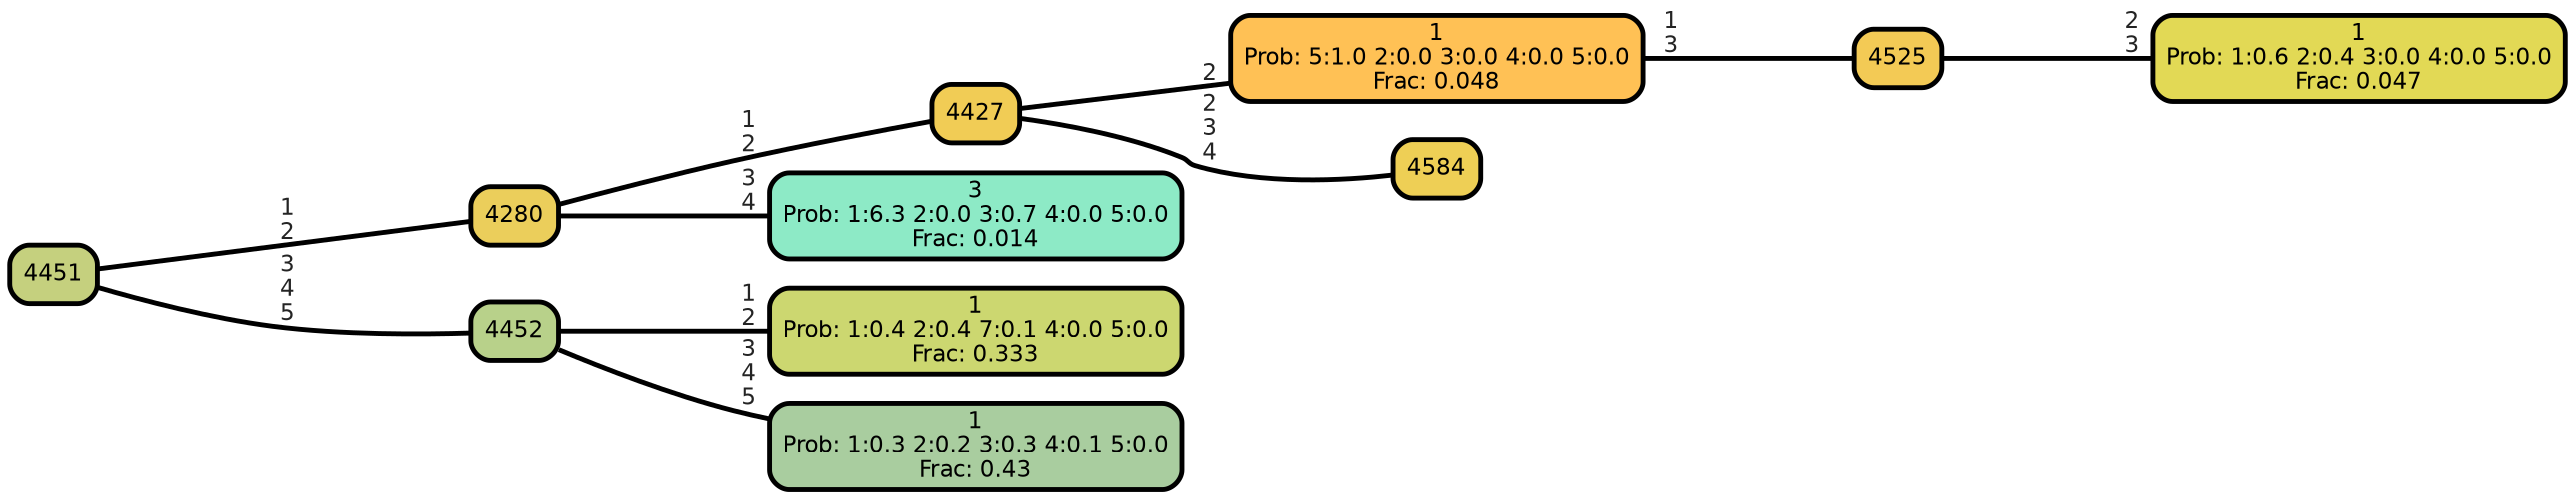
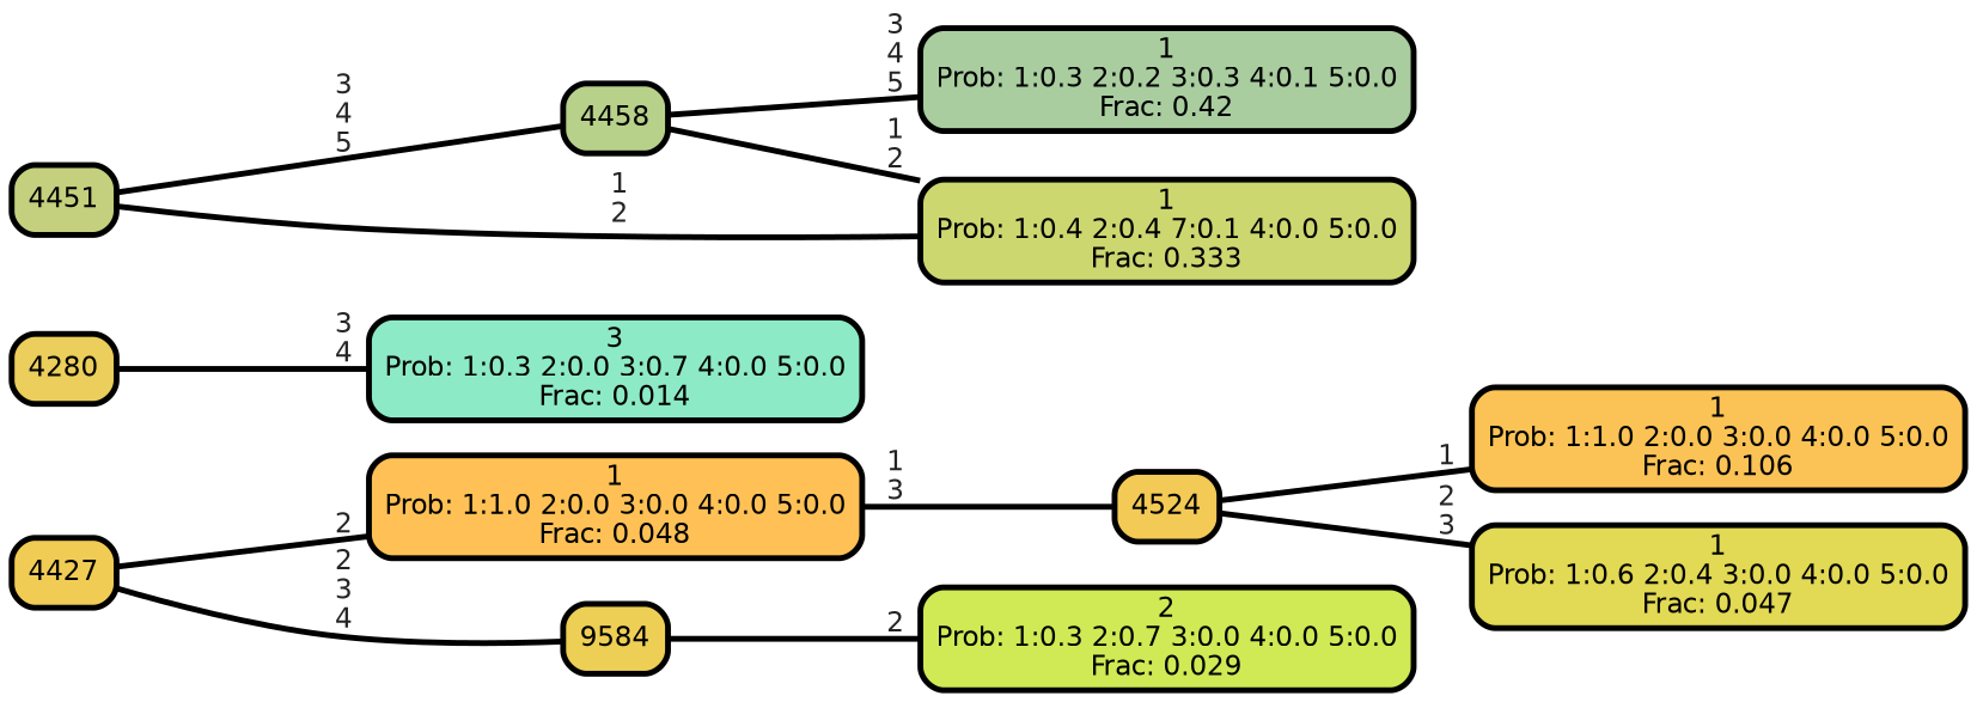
  graph {
    rankdir=LR
    ranksep="0 equally"
    splines=straight
    node [color=black fontcolor=black fontname=helvetica penwidth=3 shape=box style="filled, rounded"]
    edge [color=black fontcolor=grey14 fontname=helvetica fontweight=bold penwidth=3]
-   n1 [fillcolor="#ffc155" label="1\nProb: 5:1.0 2:0.0 3:0.0 4:0.0 5:0.0\nFrac: 0.048"]
-   n2 [fillcolor="#f3ca55" label=4525]
+   n1 [fillcolor="#ffc155" label="1\nProb: 1:1.0 2:0.0 3:0.0 4:0.0 5:0.0\nFrac: 0.048"]
+   n2 [fillcolor="#f3ca55" label=4524]
    n3 [fillcolor="#f1cc55" label=4427]
-   n4 [fillcolor="#eecf55" label=4584]
+   n4 [fillcolor="#eecf55" label=9584]
+   n5 [fillcolor="#cfea55" label="2\nProb: 1:0.3 2:0.7 3:0.0 4:0.0 5:0.0\nFrac: 0.029"]
+   n6 [fillcolor="#fbc355" label="1\nProb: 1:1.0 2:0.0 3:0.0 4:0.0 5:0.0\nFrac: 0.106"]
    n7 [fillcolor="#e2d955" label="1\nProb: 1:0.6 2:0.4 3:0.0 4:0.0 5:0.0\nFrac: 0.047"]
    n8 [fillcolor="#ebce5b" label=4280]
-   n9 [fillcolor="#8deac6" label="3\nProb: 1:6.3 2:0.0 3:0.7 4:0.0 5:0.0\nFrac: 0.014"]
+   n9 [fillcolor="#8deac6" label="3\nProb: 1:0.3 2:0.0 3:0.7 4:0.0 5:0.0\nFrac: 0.014"]
    n10 [fillcolor="#c5d07e" label=4451]
-   n11 [fillcolor="#b8d18a" label=4452]
+   n11 [fillcolor="#b8d18a" label=4458]
    n12 [fillcolor="#ccd770" label="1\nProb: 1:0.4 2:0.4 7:0.1 4:0.0 5:0.0\nFrac: 0.333"]
-   n13 [fillcolor="#a9cd9f" label="1\nProb: 1:0.3 2:0.2 3:0.3 4:0.1 5:0.0\nFrac: 0.43"]
+   n13 [fillcolor="#a9cd9f" label="1\nProb: 1:0.3 2:0.2 3:0.3 4:0.1 5:0.0\nFrac: 0.42"]
    subgraph sub_1 {
      rank=same
    }
    n1 -- n2 [label=" 1\n 3"]
+   n2 -- n6 [label=" 1"]
    n2 -- n7 [label=" 2\n 3"]
    n3 -- n1 [label=" 2"]
    n3 -- n4 [label=" 2\n 3\n 4"]
-   n8 -- n3 [label=" 1\n 2"]
+   n4 -- n5 [label=" 2"]
    n8 -- n9 [label=" 3\n 4"]
-   n10 -- n8 [label=" 1\n 2"]
+   n10 -- n12 [label=" 1\n 2"]
    n10 -- n11 [label=" 3\n 4\n 5"]
    n11 -- n12 [label=" 1\n 2"]
    n11 -- n13 [label=" 3\n 4\n 5"]
  }
